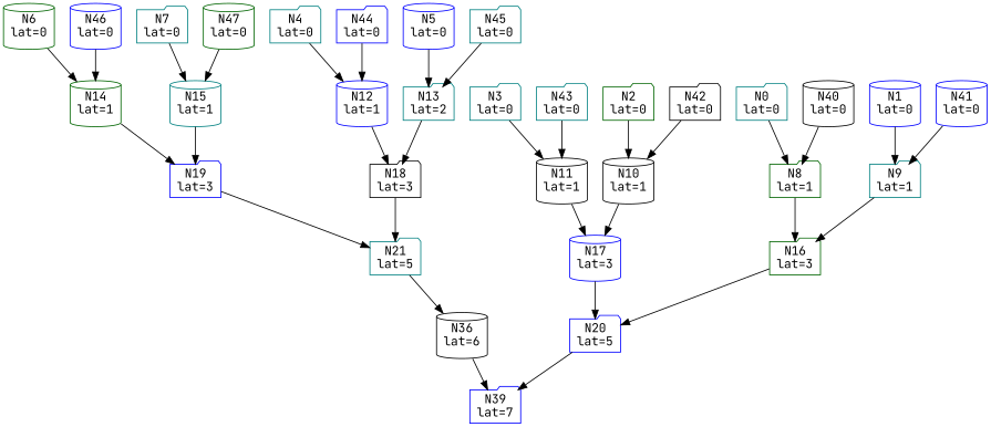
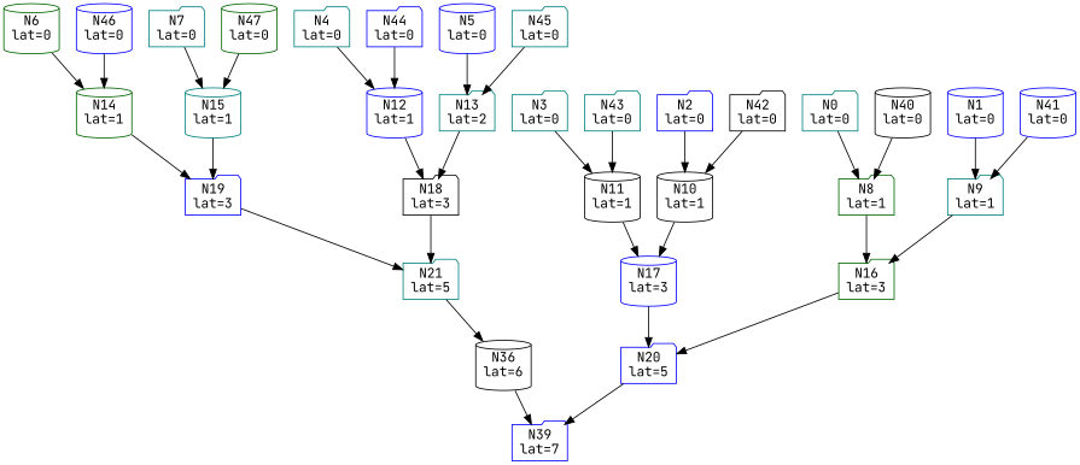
  digraph {
    fontname="JetBrains Mono"
    node [color=blue fontname="JetBrains Mono" shape=folder]
    edge [fontname="JetBrains Mono"]
    N0 [color=teal label="\N\nlat=0"]
    N8 [color=darkgreen label="\N\nlat=1"]
    N16 [color=darkgreen label="\N\nlat=3"]
    N1 [label="\N\nlat=0" shape=cylinder]
    N9 [color=teal label="\N\nlat=1"]
-   N2 [color=darkgreen label="\N\nlat=0"]
+   N2 [label="\N\nlat=0"]
    N10 [color=black label="\N\nlat=1" shape=cylinder]
    N17 [label="\N\nlat=3" shape=cylinder]
    N3 [color=teal label="\N\nlat=0"]
    N11 [color=black label="\N\nlat=1" shape=cylinder]
    N4 [color=teal label="\N\nlat=0"]
    N12 [label="\N\nlat=1" shape=cylinder]
    N18 [color=black label="\N\nlat=3"]
    N5 [label="\N\nlat=0" shape=cylinder]
    N13 [color=teal label="\N\nlat=2"]
    N6 [color=darkgreen label="\N\nlat=0" shape=cylinder]
    N14 [color=darkgreen label="\N\nlat=1" shape=cylinder]
    N19 [label="\N\nlat=3"]
    N7 [color=teal label="\N\nlat=0"]
    N15 [color=teal label="\N\nlat=1" shape=cylinder]
    N40 [color=black label="\N\nlat=0" shape=cylinder]
    N41 [label="\N\nlat=0" shape=cylinder]
    N42 [color=black label="\N\nlat=0"]
    N43 [color=teal label="\N\nlat=0"]
    N44 [label="\N\nlat=0"]
    N45 [color=teal label="\N\nlat=0"]
    N46 [label="\N\nlat=0" shape=cylinder]
    N47 [color=darkgreen label="\N\nlat=0" shape=cylinder]
    N39 [label="\N\nlat=7"]
    N36 [color=black label="\N\nlat=6" shape=cylinder]
    N20 [label="\N\nlat=5"]
    N21 [color=teal label="\N\nlat=5"]
    N0 -> N8
    N8 -> N16
    N16 -> N20
    N1 -> N9
    N9 -> N16
    N2 -> N10
    N10 -> N17
    N17 -> N20
    N3 -> N11
    N11 -> N17
    N4 -> N12
    N12 -> N18
    N18 -> N21
    N5 -> N13
    N13 -> N18
    N6 -> N14
    N14 -> N19
    N19 -> N21
    N7 -> N15
    N15 -> N19
    N40 -> N8
    N41 -> N9
    N42 -> N10
    N43 -> N11
    N44 -> N12
    N45 -> N13
    N46 -> N14
    N47 -> N15
    N36 -> N39
    N20 -> N39
    N21 -> N36
  }
